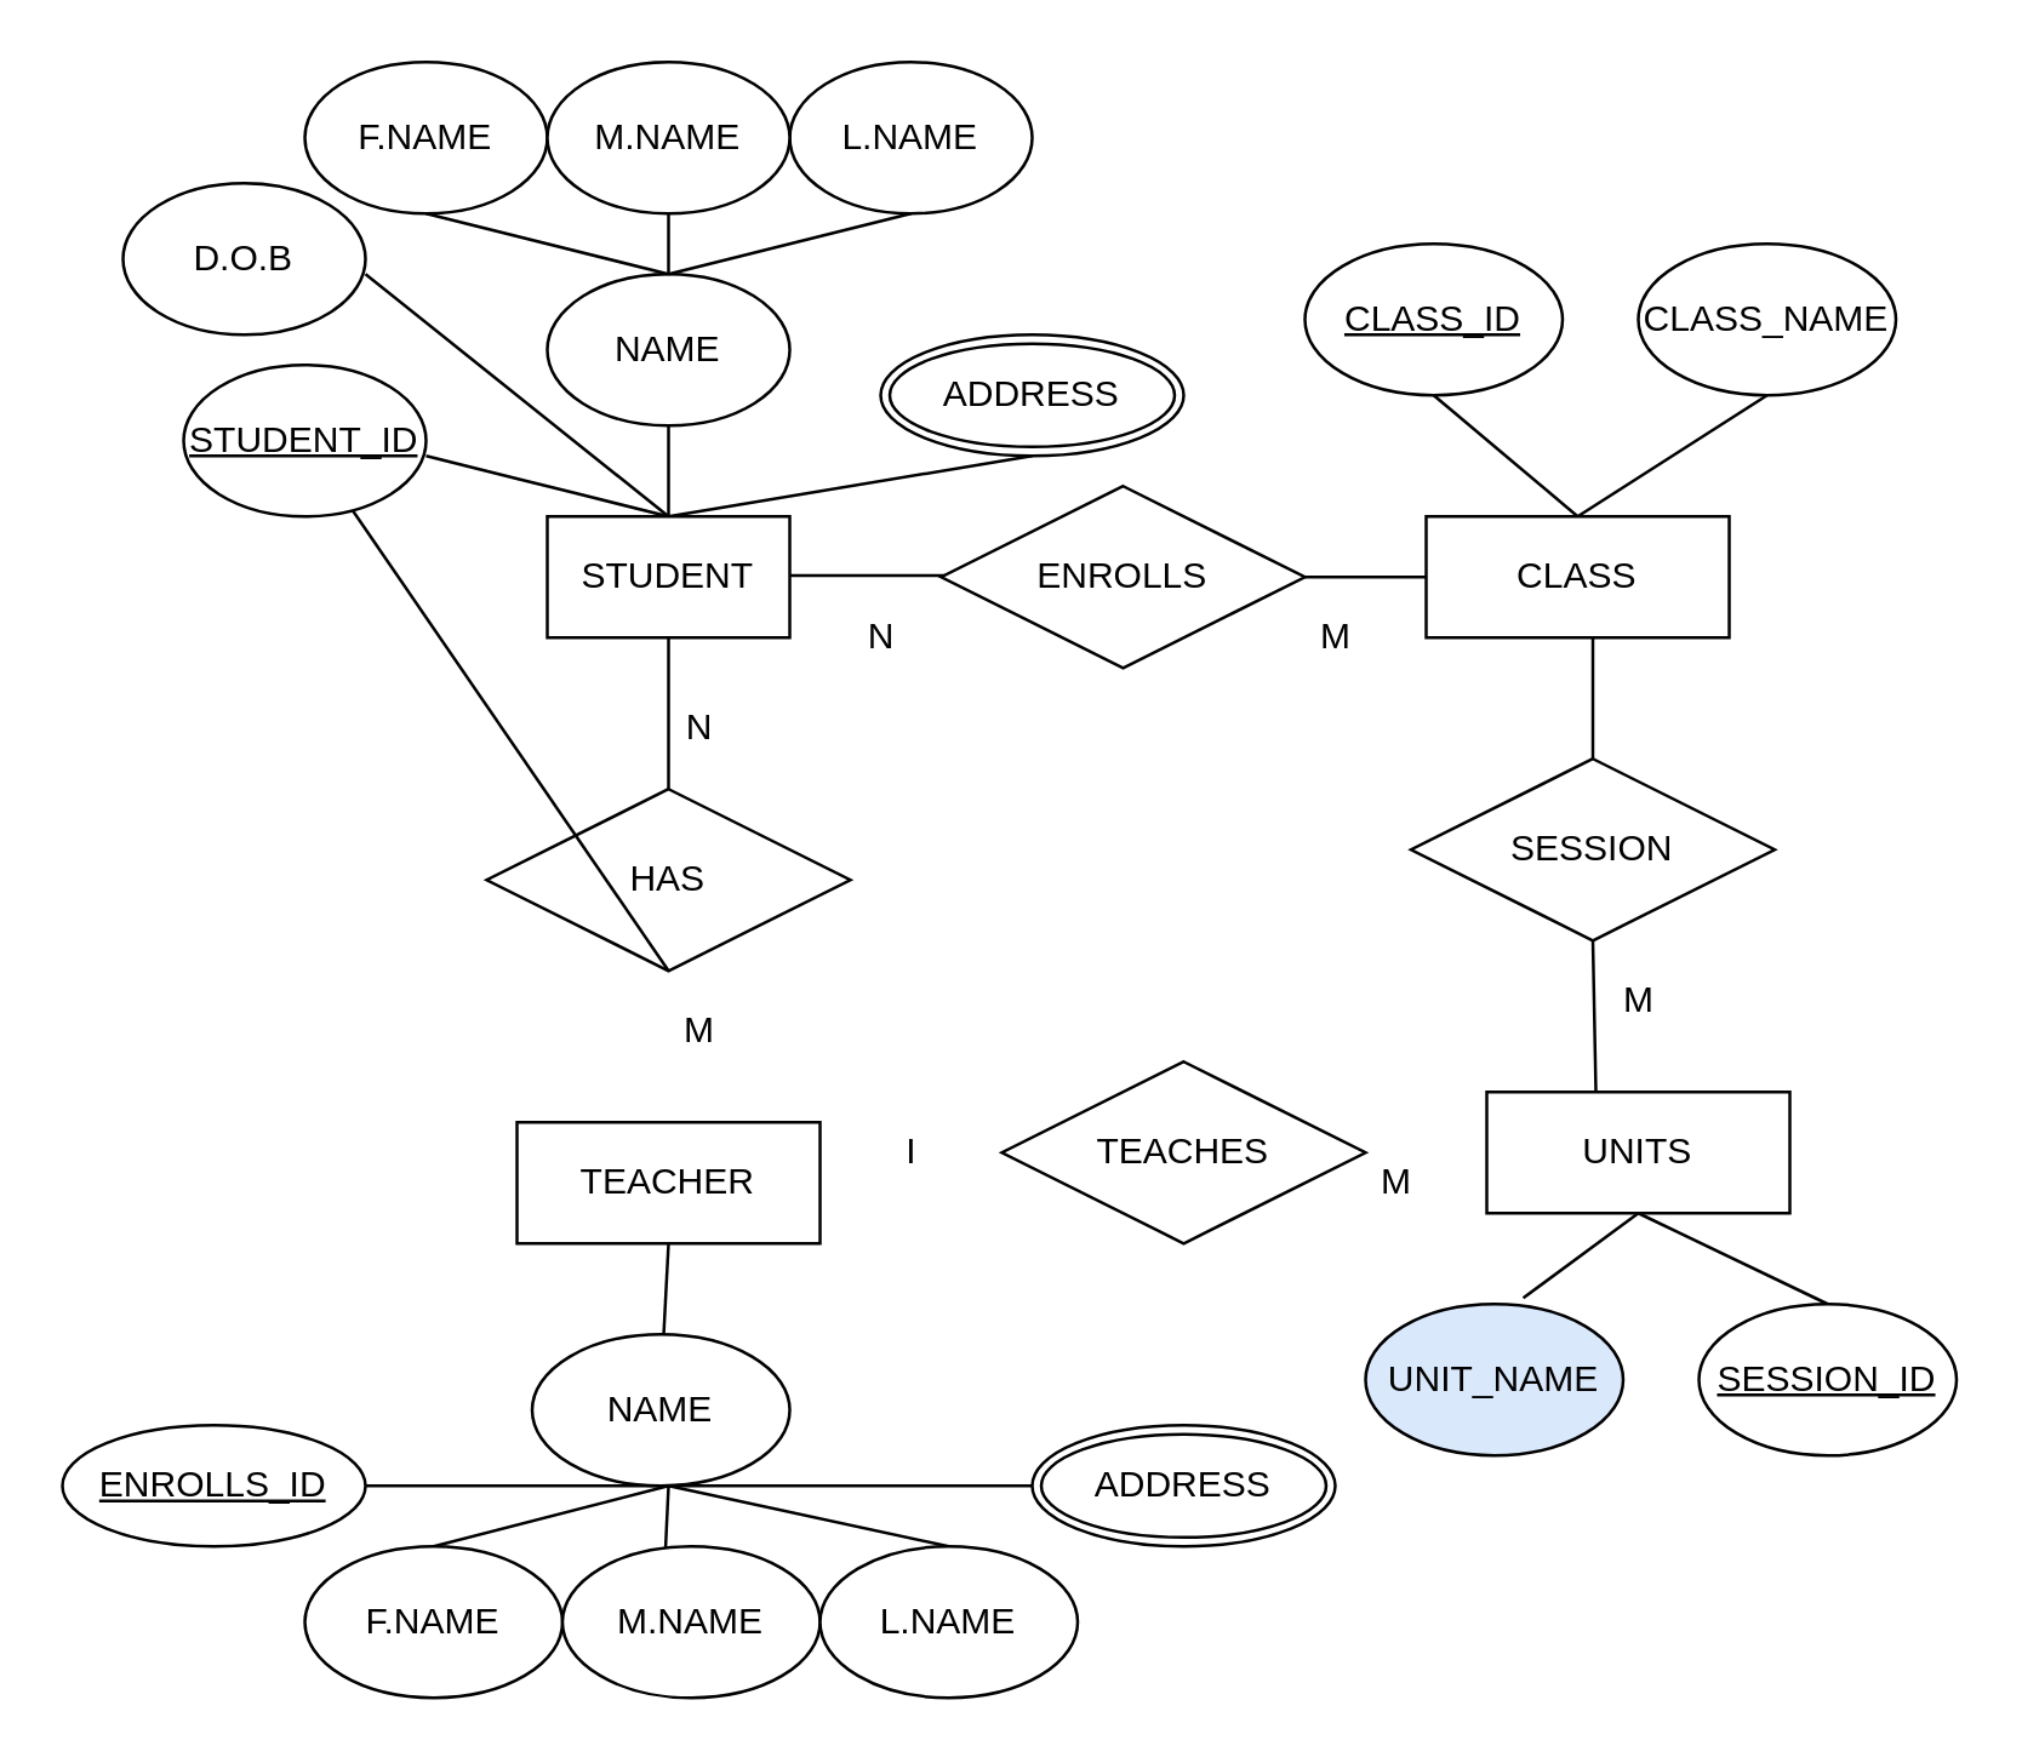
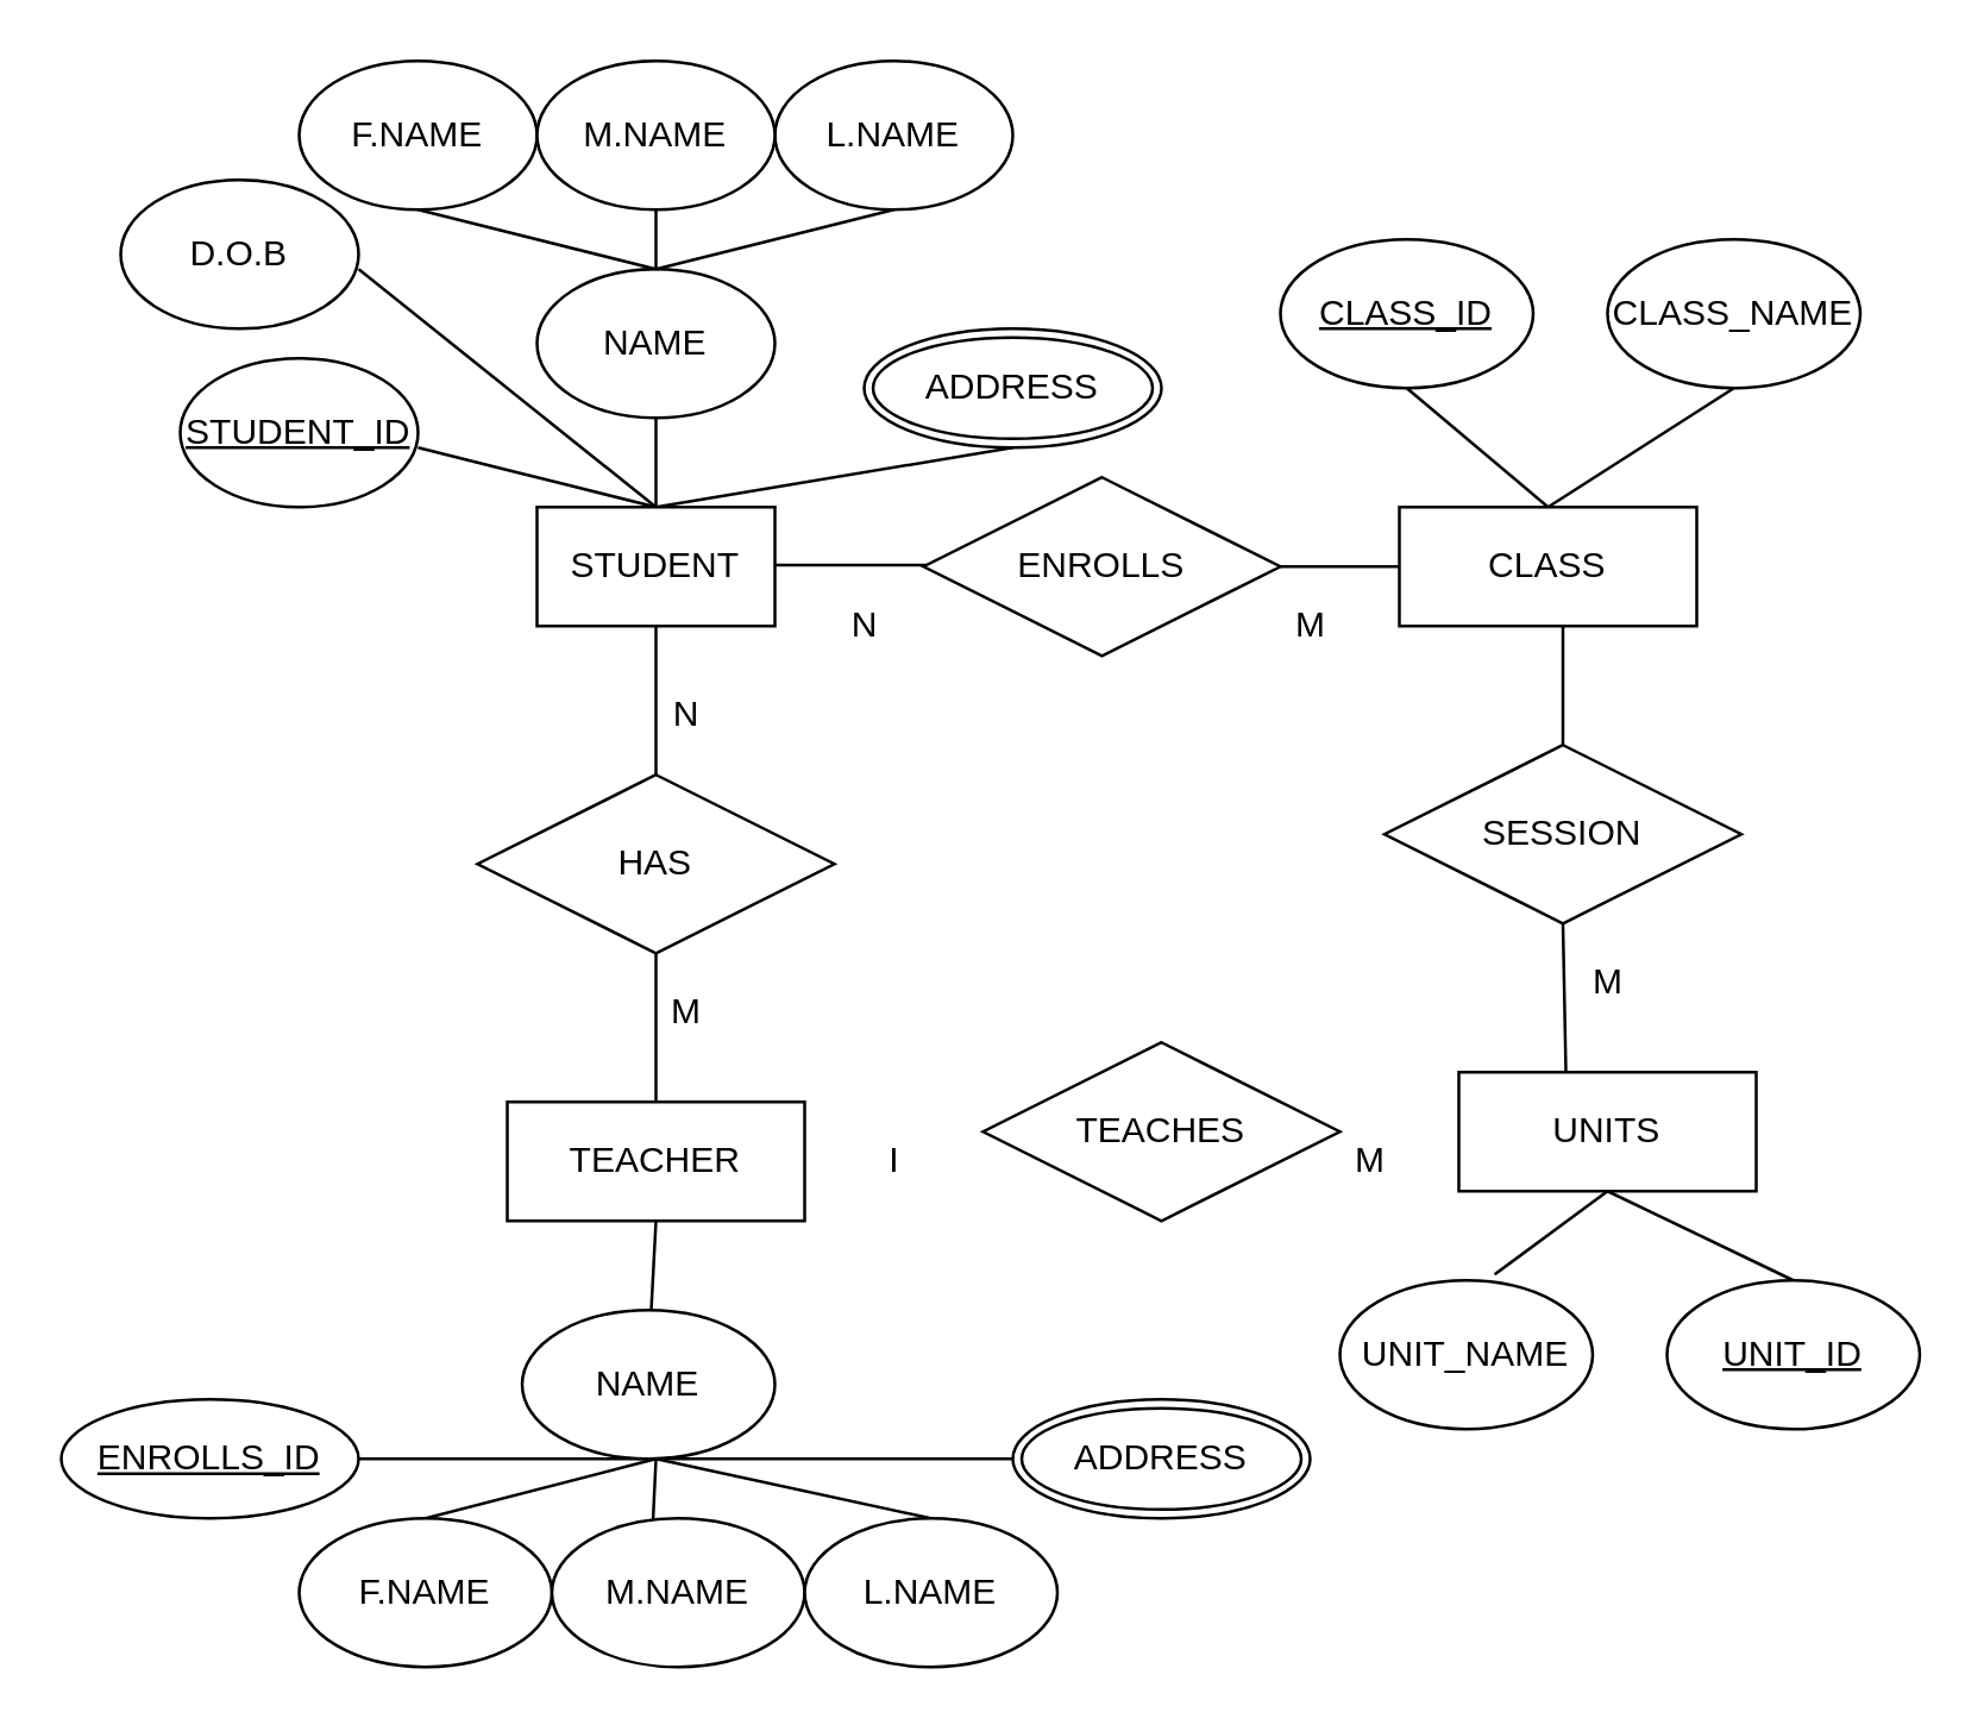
  <mxCell id="0" />
  <mxCell id="1" parent="0" />
  <mxCell id="2" value="" style="endArrow=none;html=1;" edge="1" parent="1" source="63"><mxGeometry width="50" height="50" relative="1" as="geometry"><mxPoint x="170" y="460" as="sourcePoint" /><mxPoint x="220" y="410" as="targetPoint" /></mxGeometry></mxCell>
  <mxCell id="3" value="" style="group" vertex="1" connectable="0" parent="1"><mxGeometry x="220" y="490" as="geometry" /></mxCell>
  <mxCell id="4" value="" style="endArrow=none;html=1;exitX=0.5;exitY=0;exitDx=0;exitDy=0;" edge="1" parent="3" source="65"><mxGeometry width="50" height="50" relative="1" as="geometry"><mxPoint x="-50" y="50" as="sourcePoint" /><mxPoint as="targetPoint" /></mxGeometry></mxCell>
  <mxCell id="5" value="" style="endArrow=none;html=1;exitX=0.4;exitY=0.02;exitDx=0;exitDy=0;exitPerimeter=0;" edge="1" parent="3" source="64"><mxGeometry width="50" height="50" relative="1" as="geometry"><mxPoint x="-50" y="50" as="sourcePoint" /><mxPoint as="targetPoint" /></mxGeometry></mxCell>
  <mxCell id="6" value="" style="group" vertex="1" connectable="0" parent="1"><mxGeometry x="40" width="585" height="340" as="geometry" y="20" /></mxCell>
  <mxCell id="7" value="N" style="text;html=1;align=center;verticalAlign=middle;resizable=0;points=[];autosize=1;" vertex="1" parent="6"><mxGeometry x="240" y="180" width="20" height="20" as="geometry" /></mxCell>
  <mxCell id="8" value="M" style="text;html=1;align=center;verticalAlign=middle;resizable=0;points=[];autosize=1;" vertex="1" parent="6"><mxGeometry x="385" y="180" width="30" height="20" as="geometry" /></mxCell>
  <mxCell id="9" value="N" style="text;html=1;align=center;verticalAlign=middle;resizable=0;points=[];autosize=1;" vertex="1" parent="6"><mxGeometry x="180" y="210" width="20" height="20" as="geometry" /></mxCell>
  <mxCell id="10" value="" style="group" vertex="1" connectable="0" parent="6"><mxGeometry width="585" height="340" as="geometry" /></mxCell>
  <mxCell id="11" value="" style="endArrow=none;html=1;exitX=0.5;exitY=0;exitDx=0;exitDy=0;entryX=0.5;entryY=1;entryDx=0;entryDy=0;" edge="1" parent="10" target="17"><mxGeometry width="50" height="50" relative="1" as="geometry"><mxPoint x="486" y="340" as="sourcePoint" /><mxPoint x="486" y="300" as="targetPoint" /></mxGeometry></mxCell>
  <mxCell id="12" value="" style="group" vertex="1" connectable="0" parent="10"><mxGeometry width="585" height="300" as="geometry" /></mxCell>
  <mxCell id="13" value="" style="endArrow=none;html=1;exitX=0.5;exitY=0;exitDx=0;exitDy=0;" edge="1" parent="12" source="44"><mxGeometry width="50" height="50" relative="1" as="geometry"><mxPoint x="190" y="80" as="sourcePoint" /><mxPoint x="180" y="120" as="targetPoint" /><Array as="points" /></mxGeometry></mxCell>
  <mxCell id="14" value="" style="group" vertex="1" connectable="0" parent="12"><mxGeometry width="585" height="300" as="geometry" /></mxCell>
  <mxCell id="15" value="" style="endArrow=none;html=1;entryX=0.5;entryY=1;entryDx=0;entryDy=0;" edge="1" parent="14" target="35"><mxGeometry width="50" height="50" relative="1" as="geometry"><mxPoint x="180" y="70" as="sourcePoint" /><mxPoint x="150" y="60" as="targetPoint" /><Array as="points" /></mxGeometry></mxCell>
  <mxCell id="16" value="" style="group" vertex="1" connectable="0" parent="14"><mxGeometry width="585" height="300" as="geometry" /></mxCell>
  <mxCell id="17" value="SESSION" style="shape=rhombus;perimeter=rhombusPerimeter;whiteSpace=wrap;html=1;align=center;" vertex="1" parent="16"><mxGeometry x="425" y="230" width="120" height="60" as="geometry" /></mxCell>
  <mxCell id="18" value="" style="endArrow=none;html=1;rounded=0;entryX=0;entryY=0.5;entryDx=0;entryDy=0;exitX=1;exitY=0.5;exitDx=0;exitDy=0;" edge="1" parent="16" source="46"><mxGeometry relative="1" as="geometry"><mxPoint x="1200" y="179.5" as="sourcePoint" /><mxPoint x="430" y="170" as="targetPoint" /></mxGeometry></mxCell>
  <mxCell id="19" value="HAS" style="shape=rhombus;perimeter=rhombusPerimeter;whiteSpace=wrap;html=1;align=center;" vertex="1" parent="16"><mxGeometry x="120" y="240" width="120" height="60" as="geometry" /></mxCell>
  <mxCell id="20" value="" style="endArrow=none;html=1;exitX=0.5;exitY=0;exitDx=0;exitDy=0;" edge="1" parent="16" source="19"><mxGeometry width="50" height="50" relative="1" as="geometry"><mxPoint x="180" y="230" as="sourcePoint" /><mxPoint x="180" y="190" as="targetPoint" /><Array as="points" /></mxGeometry></mxCell>
  <mxCell id="21" value="" style="group" vertex="1" connectable="0" parent="16"><mxGeometry width="585" height="200" as="geometry" /></mxCell>
  <mxCell id="22" value="" style="group" vertex="1" connectable="0" parent="21"><mxGeometry width="585" height="200" as="geometry" /></mxCell>
  <mxCell id="23" value="" style="group" vertex="1" connectable="0" parent="22"><mxGeometry x="430" y="150" width="100" height="40" as="geometry" /></mxCell>
  <mxCell id="24" value="" style="endArrow=none;html=1;rounded=0;entryX=0.5;entryY=1;entryDx=0;entryDy=0;exitX=0.5;exitY=0;exitDx=0;exitDy=0;" edge="1" parent="23" target="28"><mxGeometry relative="1" as="geometry"><mxPoint x="50" as="sourcePoint" /><mxPoint x="235" y="-50" as="targetPoint" /></mxGeometry></mxCell>
  <mxCell id="25" value="" style="endArrow=none;html=1;rounded=0;entryX=0.5;entryY=0;entryDx=0;entryDy=0;exitX=0.5;exitY=1;exitDx=0;exitDy=0;" edge="1" parent="23" source="47"><mxGeometry relative="1" as="geometry"><mxPoint x="80" y="-40" as="sourcePoint" /><mxPoint x="50" as="targetPoint" /></mxGeometry></mxCell>
  <mxCell id="26" value="CLASS" style="rounded=0;whiteSpace=wrap;html=1;" vertex="1" parent="23"><mxGeometry width="100" height="40" as="geometry" /></mxCell>
  <mxCell id="27" value="" style="group" vertex="1" connectable="0" parent="22"><mxGeometry width="585" height="200" as="geometry" /></mxCell>
  <mxCell id="28" value="CLASS_NAME" style="ellipse;whiteSpace=wrap;html=1;" vertex="1" parent="27"><mxGeometry x="500" y="60" width="85" height="50" as="geometry" /></mxCell>
  <mxCell id="29" value="" style="group" vertex="1" connectable="0" parent="27"><mxGeometry width="475" height="200" as="geometry" /></mxCell>
  <mxCell id="30" value="" style="group" vertex="1" connectable="0" parent="29"><mxGeometry width="390" height="200" as="geometry" /></mxCell>
  <mxCell id="31" value="NAME" style="ellipse;whiteSpace=wrap;html=1;" vertex="1" parent="30"><mxGeometry x="140" y="70" width="80" height="50" as="geometry" /></mxCell>
  <mxCell id="32" value="F.NAME" style="ellipse;whiteSpace=wrap;html=1;" vertex="1" parent="30"><mxGeometry x="60" width="80" height="50" as="geometry" /></mxCell>
  <mxCell id="33" value="&lt;u&gt;STUDENT_ID&lt;/u&gt;" style="ellipse;whiteSpace=wrap;html=1;" vertex="1" parent="30"><mxGeometry x="20" y="100" width="80" height="50" as="geometry" /></mxCell>
  <mxCell id="34" value="L.NAME" style="ellipse;whiteSpace=wrap;html=1;" vertex="1" parent="30"><mxGeometry x="220" width="80" height="50" as="geometry" /></mxCell>
  <mxCell id="35" value="M.NAME" style="ellipse;whiteSpace=wrap;html=1;" vertex="1" parent="30"><mxGeometry x="140" width="80" height="50" as="geometry" /></mxCell>
  <mxCell id="36" value="" style="endArrow=none;html=1;exitX=0.5;exitY=0;exitDx=0;exitDy=0;" edge="1" parent="30" source="31"><mxGeometry width="50" height="50" relative="1" as="geometry"><mxPoint x="50" y="100" as="sourcePoint" /><mxPoint x="100" y="50" as="targetPoint" /><Array as="points" /></mxGeometry></mxCell>
  <mxCell id="37" value="" style="endArrow=none;html=1;exitX=0.5;exitY=0;exitDx=0;exitDy=0;entryX=0.5;entryY=1;entryDx=0;entryDy=0;" edge="1" parent="30" source="31" target="34"><mxGeometry width="50" height="50" relative="1" as="geometry"><mxPoint x="200" y="90" as="sourcePoint" /><mxPoint x="120" y="70" as="targetPoint" /><Array as="points" /></mxGeometry></mxCell>
  <mxCell id="38" value="" style="endArrow=none;html=1;exitX=0.5;exitY=0;exitDx=0;exitDy=0;" edge="1" parent="30"><mxGeometry width="50" height="50" relative="1" as="geometry"><mxPoint x="180" y="150" as="sourcePoint" /><mxPoint x="100" y="130" as="targetPoint" /><Array as="points"><mxPoint x="140" y="140" /></Array></mxGeometry></mxCell>
  <mxCell id="39" value="ADDRESS" style="ellipse;shape=doubleEllipse;margin=3;whiteSpace=wrap;html=1;align=center;" vertex="1" parent="30"><mxGeometry x="250" y="90" width="100" height="40" as="geometry" /></mxCell>
  <mxCell id="40" value="" style="endArrow=none;html=1;exitX=0.5;exitY=0;exitDx=0;exitDy=0;entryX=0.5;entryY=1;entryDx=0;entryDy=0;" edge="1" parent="30" source="44" target="39"><mxGeometry width="50" height="50" relative="1" as="geometry"><mxPoint x="220" y="110" as="sourcePoint" /><mxPoint x="140" y="90" as="targetPoint" /><Array as="points" /></mxGeometry></mxCell>
  <mxCell id="41" value="D.O.B" style="ellipse;whiteSpace=wrap;html=1;" vertex="1" parent="30"><mxGeometry y="40" width="80" height="50" as="geometry" /></mxCell>
  <mxCell id="42" value="" style="endArrow=none;html=1;" edge="1" parent="30"><mxGeometry width="50" height="50" relative="1" as="geometry"><mxPoint x="180" y="150" as="sourcePoint" /><mxPoint x="80" y="70" as="targetPoint" /><Array as="points" /></mxGeometry></mxCell>
  <mxCell id="43" value="" style="group" vertex="1" connectable="0" parent="30"><mxGeometry x="140" y="150" width="160" height="40" as="geometry" /></mxCell>
  <mxCell id="44" value="STUDENT" style="rounded=0;whiteSpace=wrap;html=1;" vertex="1" parent="43"><mxGeometry width="80" height="40" as="geometry" /></mxCell>
  <mxCell id="45" value="" style="endArrow=none;html=1;rounded=0;" edge="1" parent="43"><mxGeometry relative="1" as="geometry"><mxPoint x="80" y="19.5" as="sourcePoint" /><mxPoint x="170" y="20" as="targetPoint" /><Array as="points"><mxPoint x="160" y="19.5" /></Array></mxGeometry></mxCell>
  <mxCell id="46" value="ENROLLS" style="shape=rhombus;perimeter=rhombusPerimeter;whiteSpace=wrap;html=1;align=center;" vertex="1" parent="30"><mxGeometry x="270" y="140" width="120" height="60" as="geometry" /></mxCell>
  <mxCell id="47" value="&lt;u&gt;CLASS_ID&lt;/u&gt;" style="ellipse;whiteSpace=wrap;html=1;" vertex="1" parent="29"><mxGeometry x="390" y="60" width="85" height="50" as="geometry" /></mxCell>
  <mxCell id="48" value="" style="endArrow=none;html=1;exitX=0.5;exitY=0;exitDx=0;exitDy=0;" edge="1" parent="21" source="17"><mxGeometry width="50" height="50" relative="1" as="geometry"><mxPoint x="492" y="240" as="sourcePoint" /><mxPoint x="485" y="190" as="targetPoint" /></mxGeometry></mxCell>
  <mxCell id="49" value="" style="group" vertex="1" connectable="0" parent="1"><mxGeometry x="20" y="320" width="625" height="240" as="geometry" /></mxCell>
  <mxCell id="50" value="" style="group" vertex="1" connectable="0" parent="49"><mxGeometry width="625" height="240" as="geometry" /></mxCell>
  <mxCell id="51" value="" style="group" vertex="1" connectable="0" parent="50"><mxGeometry x="430" y="80" width="195" height="80" as="geometry" /></mxCell>
  <mxCell id="52" value="" style="endArrow=none;html=1;exitX=0.612;exitY=-0.04;exitDx=0;exitDy=0;exitPerimeter=0;" edge="1" parent="51" source="55"><mxGeometry width="50" height="50" relative="1" as="geometry"><mxPoint x="50" y="40" as="sourcePoint" /><mxPoint x="90" as="targetPoint" /></mxGeometry></mxCell>
  <mxCell id="53" value="" style="endArrow=none;html=1;exitX=0.5;exitY=0;exitDx=0;exitDy=0;" edge="1" parent="51" source="56"><mxGeometry width="50" height="50" relative="1" as="geometry"><mxPoint x="60" y="50" as="sourcePoint" /><mxPoint x="90" as="targetPoint" /></mxGeometry></mxCell>
  <mxCell id="54" value="" style="group" vertex="1" connectable="0" parent="51"><mxGeometry y="30" width="195" height="50" as="geometry" /></mxCell>
- <mxCell id="55" value="UNIT_NAME" style="ellipse;whiteSpace=wrap;html=1;fillColor=#dae8fc;" vertex="1" parent="54"><mxGeometry width="85" height="50" as="geometry" /></mxCell>
- <mxCell id="56" value="&lt;u&gt;SESSION_ID&lt;/u&gt;" style="ellipse;whiteSpace=wrap;html=1;" vertex="1" parent="54"><mxGeometry x="110" width="85" height="50" as="geometry" /></mxCell>
+ <mxCell id="55" value="UNIT_NAME" style="ellipse;whiteSpace=wrap;html=1;" vertex="1" parent="54"><mxGeometry width="85" height="50" as="geometry" /></mxCell>
+ <mxCell id="56" value="&lt;u&gt;UNIT_ID&lt;/u&gt;" style="ellipse;whiteSpace=wrap;html=1;" vertex="1" parent="54"><mxGeometry x="110" width="85" height="50" as="geometry" /></mxCell>
  <mxCell id="57" value="" style="group" vertex="1" connectable="0" parent="50"><mxGeometry width="570" height="240" as="geometry" /></mxCell>
  <mxCell id="58" value="" style="group" vertex="1" connectable="0" parent="57"><mxGeometry y="120" width="420" height="120" as="geometry" /></mxCell>
  <mxCell id="59" value="" style="endArrow=none;html=1;entryX=0.5;entryY=1;entryDx=0;entryDy=0;" edge="1" parent="58" target="63"><mxGeometry width="50" height="50" relative="1" as="geometry"><mxPoint x="320" y="50" as="sourcePoint" /><mxPoint x="390" y="30" as="targetPoint" /></mxGeometry></mxCell>
  <mxCell id="60" value="" style="group" vertex="1" connectable="0" parent="58"><mxGeometry width="420" height="120" as="geometry" /></mxCell>
  <mxCell id="61" value="" style="endArrow=none;html=1;exitX=0.5;exitY=0;exitDx=0;exitDy=0;" edge="1" parent="60" source="62"><mxGeometry width="50" height="50" relative="1" as="geometry"><mxPoint x="150" y="100" as="sourcePoint" /><mxPoint x="200" y="50" as="targetPoint" /></mxGeometry></mxCell>
  <mxCell id="62" value="F.NAME" style="ellipse;whiteSpace=wrap;html=1;" vertex="1" parent="60"><mxGeometry x="80" y="70" width="85" height="50" as="geometry" /></mxCell>
  <mxCell id="63" value="NAME" style="ellipse;whiteSpace=wrap;html=1;" vertex="1" parent="60"><mxGeometry x="155" width="85" height="50" as="geometry" /></mxCell>
  <mxCell id="64" value="M.NAME" style="ellipse;whiteSpace=wrap;html=1;" vertex="1" parent="60"><mxGeometry x="165" y="70" width="85" height="50" as="geometry" /></mxCell>
  <mxCell id="65" value="L.NAME" style="ellipse;whiteSpace=wrap;html=1;" vertex="1" parent="60"><mxGeometry x="250" y="70" width="85" height="50" as="geometry" /></mxCell>
  <mxCell id="66" value="ADDRESS" style="ellipse;shape=doubleEllipse;margin=3;whiteSpace=wrap;html=1;align=center;" vertex="1" parent="60"><mxGeometry x="320" y="30" width="100" height="40" as="geometry" /></mxCell>
  <mxCell id="67" value="&lt;u&gt;ENROLLS_ID&lt;/u&gt;" style="ellipse;whiteSpace=wrap;html=1;align=center;" vertex="1" parent="60"><mxGeometry y="30" width="100" height="40" as="geometry" /></mxCell>
  <mxCell id="68" value="" style="endArrow=none;html=1;exitX=0.5;exitY=0;exitDx=0;exitDy=0;entryX=0.5;entryY=1;entryDx=0;entryDy=0;" edge="1" parent="60" target="63"><mxGeometry width="50" height="50" relative="1" as="geometry"><mxPoint x="100" y="50" as="sourcePoint" /><mxPoint x="177.5" y="30" as="targetPoint" /></mxGeometry></mxCell>
  <mxCell id="69" value="" style="group" vertex="1" connectable="0" parent="57"><mxGeometry x="195" width="375" height="90" as="geometry" /></mxCell>
  <mxCell id="70" value="M" style="text;html=1;align=center;verticalAlign=middle;resizable=0;points=[];autosize=1;" vertex="1" parent="69"><mxGeometry x="310" width="30" height="20" as="geometry" /></mxCell>
  <mxCell id="71" value="M" style="text;html=1;align=center;verticalAlign=middle;resizable=0;points=[];autosize=1;" vertex="1" parent="69"><mxGeometry x="230" y="60" width="30" height="20" as="geometry" /></mxCell>
- <mxCell id="72" value="I" style="text;html=1;align=center;verticalAlign=middle;resizable=0;points=[];autosize=1;" vertex="1" parent="69"><mxGeometry x="75" y="50" width="20" height="20" as="geometry" /></mxCell>
+ <mxCell id="72" value="I" style="text;html=1;align=center;verticalAlign=middle;resizable=0;points=[];autosize=1;" vertex="1" parent="69"><mxGeometry x="75" y="60" width="20" height="20" as="geometry" /></mxCell>
  <mxCell id="73" value="M" style="text;html=1;align=center;verticalAlign=middle;resizable=0;points=[];autosize=1;" vertex="1" parent="69"><mxGeometry y="10" width="30" height="20" as="geometry" /></mxCell>
  <mxCell id="74" value="" style="group" vertex="1" connectable="0" parent="69"><mxGeometry x="-55" y="40" width="100" height="40" as="geometry" /></mxCell>
  <mxCell id="75" value="TEACHER" style="rounded=0;whiteSpace=wrap;html=1;" vertex="1" parent="74"><mxGeometry x="10" y="10" width="100" height="40" as="geometry" /></mxCell>
  <mxCell id="76" value="" style="group" vertex="1" connectable="0" parent="69"><mxGeometry x="115" y="30" width="260" height="60" as="geometry" /></mxCell>
  <mxCell id="77" value="TEACHES" style="shape=rhombus;perimeter=rhombusPerimeter;whiteSpace=wrap;html=1;align=center;" vertex="1" parent="76"><mxGeometry width="120" height="60" as="geometry" /></mxCell>
  <mxCell id="78" value="UNITS" style="rounded=0;whiteSpace=wrap;html=1;" vertex="1" parent="76"><mxGeometry x="160" y="10" width="100" height="40" as="geometry" /></mxCell>
- <mxCell id="79" value="" style="endArrow=none;html=1;rounded=0;exitX=0.5;exitY=1;exitDx=0;exitDy=0;" edge="1" parent="1" source="19" target="33"><mxGeometry relative="1" as="geometry"><mxPoint x="-480" as="sourcePoint" y="20" /><mxPoint x="-510" y="60" as="targetPoint" /></mxGeometry></mxCell>
+ <mxCell id="79" value="" style="endArrow=none;html=1;rounded=0;entryX=0.5;entryY=0;entryDx=0;entryDy=0;exitX=0.5;exitY=1;exitDx=0;exitDy=0;" edge="1" parent="1" source="19" target="75"><mxGeometry relative="1" as="geometry"><mxPoint x="-480" as="sourcePoint" y="20" /><mxPoint x="-510" y="60" as="targetPoint" /></mxGeometry></mxCell>
